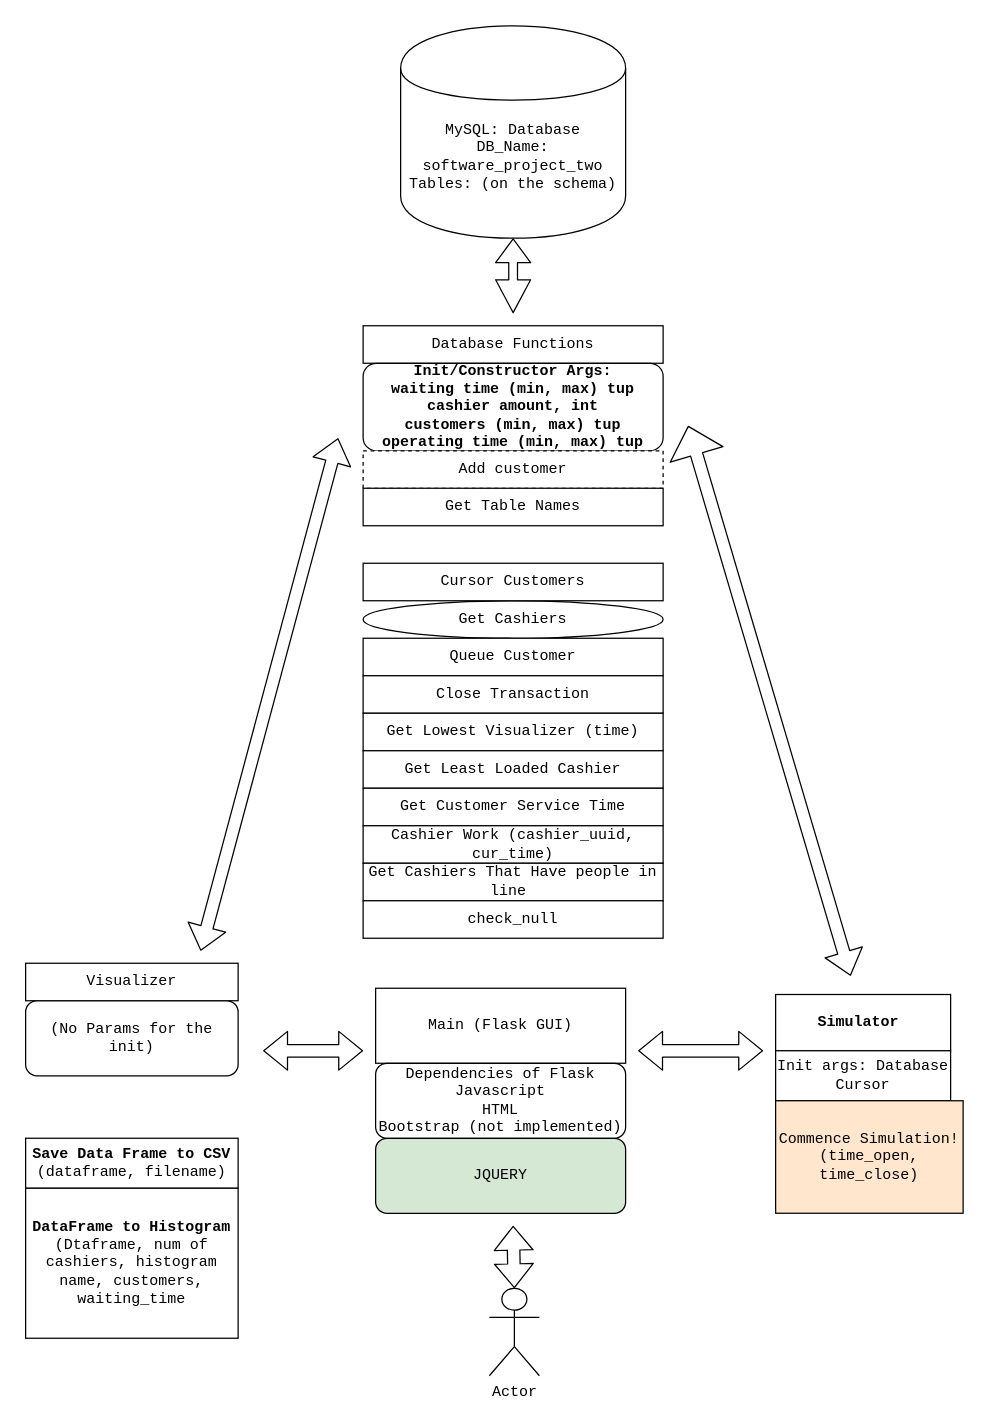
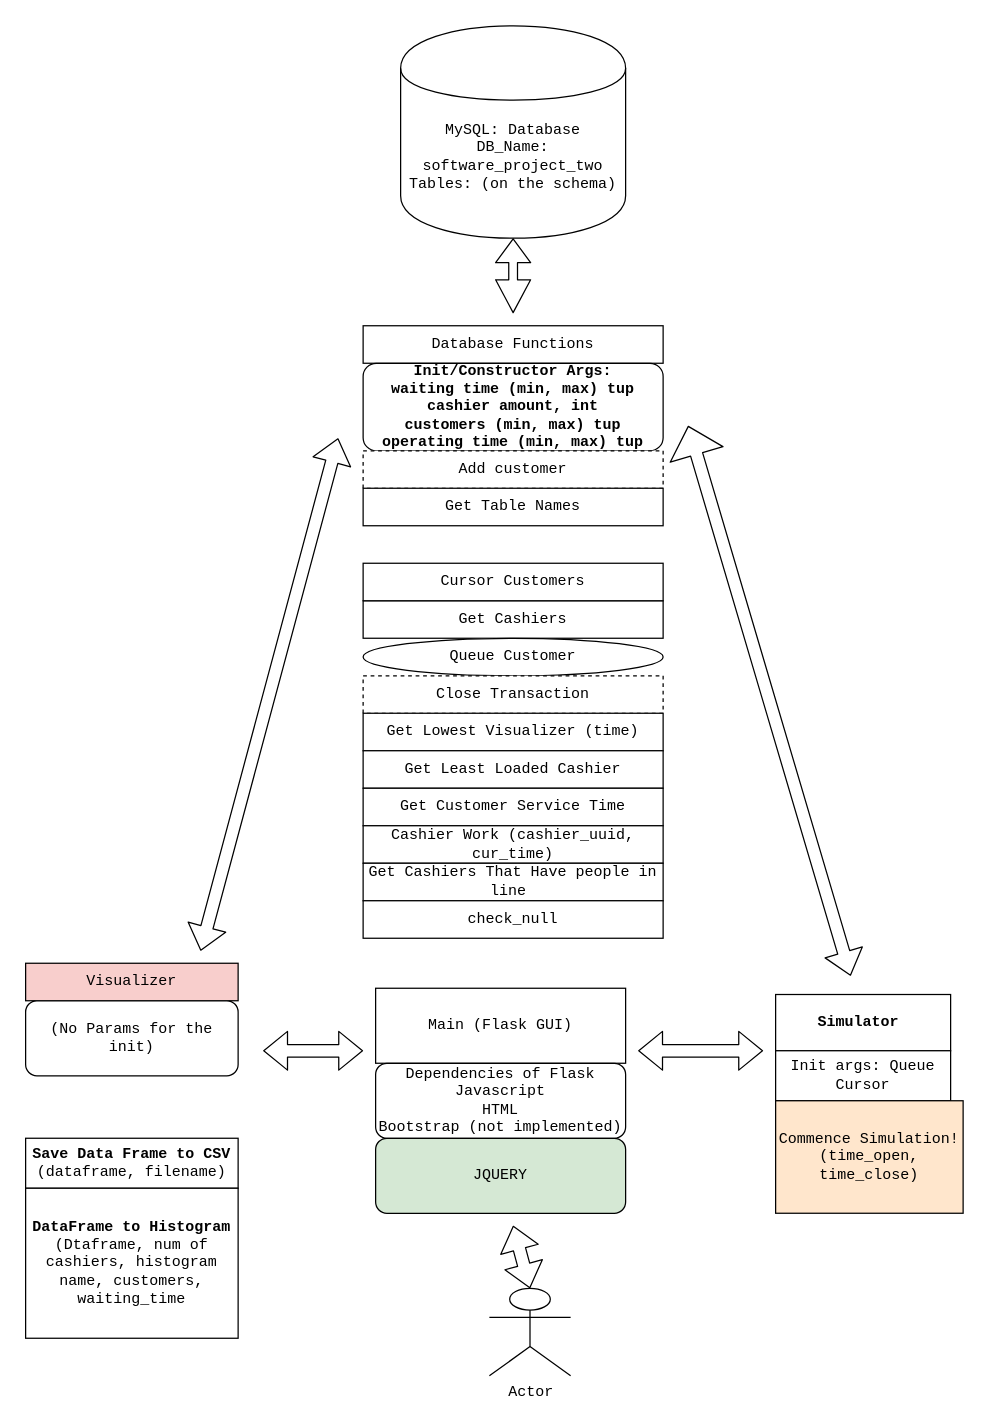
  <mxCell id="0" />
  <mxCell id="1" parent="0" />
  <mxCell id="2" value="Database Functions" style="rounded=0;whiteSpace=wrap;html=1;fontFamily=Courier New;" vertex="1" parent="1"><mxGeometry x="290" y="260" width="240" height="30" as="geometry" /></mxCell>
  <mxCell id="3" value="&lt;b&gt;Init/Constructor Args: &lt;br&gt;waiting time (min, max) tup&lt;br&gt;cashier amount, int&lt;br&gt;customers (min, max) tup&lt;br&gt;operating time (min, max) tup&lt;br&gt;&lt;/b&gt;" style="rounded=1;whiteSpace=wrap;html=1;fontFamily=Courier New;" vertex="1" parent="1"><mxGeometry x="290" y="290" width="240" height="70" as="geometry" /></mxCell>
  <mxCell id="4" value="Add customer" style="rounded=0;whiteSpace=wrap;html=1;fontFamily=Courier New;dashed=1;" vertex="1" parent="1"><mxGeometry x="290" y="360" width="240" height="30" as="geometry" /></mxCell>
  <mxCell id="5" value="Get Table Names" style="rounded=0;whiteSpace=wrap;html=1;fontFamily=Courier New;" vertex="1" parent="1"><mxGeometry x="290" y="390" width="240" height="30" as="geometry" /></mxCell>
- <mxCell id="6" value="Get Cashiers" style="ellipse;whiteSpace=wrap;html=1;fontFamily=Courier New;" vertex="1" parent="1"><mxGeometry x="290" y="480" width="240" height="30" as="geometry" /></mxCell>
+ <mxCell id="6" value="Get Cashiers" style="rounded=0;whiteSpace=wrap;html=1;fontFamily=Courier New;" vertex="1" parent="1"><mxGeometry x="290" y="480" width="240" height="30" as="geometry" /></mxCell>
  <mxCell id="7" value="Cursor Customers" style="rounded=0;whiteSpace=wrap;html=1;fontFamily=Courier New;" vertex="1" parent="1"><mxGeometry x="290" y="450" width="240" height="30" as="geometry" /></mxCell>
- <mxCell id="8" value="Queue Customer" style="rounded=0;whiteSpace=wrap;html=1;fontFamily=Courier New;" vertex="1" parent="1"><mxGeometry x="290" y="510" width="240" height="30" as="geometry" /></mxCell>
- <mxCell id="9" value="Close Transaction" style="rounded=0;whiteSpace=wrap;html=1;fontFamily=Courier New;" vertex="1" parent="1"><mxGeometry x="290" y="540" width="240" height="30" as="geometry" /></mxCell>
+ <mxCell id="8" value="Queue Customer" style="ellipse;whiteSpace=wrap;html=1;fontFamily=Courier New;" vertex="1" parent="1"><mxGeometry x="290" y="510" width="240" height="30" as="geometry" /></mxCell>
+ <mxCell id="9" value="Close Transaction" style="rounded=0;whiteSpace=wrap;html=1;fontFamily=Courier New;dashed=1;" vertex="1" parent="1"><mxGeometry x="290" y="540" width="240" height="30" as="geometry" /></mxCell>
  <mxCell id="10" value="Get Lowest Visualizer (time)" style="rounded=0;whiteSpace=wrap;html=1;fontFamily=Courier New;" vertex="1" parent="1"><mxGeometry x="290" y="570" width="240" height="30" as="geometry" /></mxCell>
  <mxCell id="11" value="Text" style="text;html=1;align=center;verticalAlign=middle;resizable=0;points=[];;autosize=1;fontFamily=Courier New;" vertex="1" parent="1"><mxGeometry x="351" y="610" width="40" height="20" as="geometry" /></mxCell>
  <mxCell id="12" value="Get Least Loaded Cashier" style="rounded=0;whiteSpace=wrap;html=1;fontFamily=Courier New;" vertex="1" parent="1"><mxGeometry x="290" y="600" width="240" height="30" as="geometry" /></mxCell>
  <mxCell id="13" value="Get Customer Service Time" style="rounded=0;whiteSpace=wrap;html=1;fontFamily=Courier New;" vertex="1" parent="1"><mxGeometry x="290" y="630" width="240" height="30" as="geometry" /></mxCell>
  <mxCell id="14" value="&lt;span style=&quot;color: rgba(0 , 0 , 0 , 0) ; font-family: monospace ; font-size: 0px&quot;&gt;%3CmxGraphModel%3E%3Croot%3E%3CmxCell%20id%3D%220%22%2F%3E%3CmxCell%20id%3D%221%22%20parent%3D%220%22%2F%3E%3CmxCell%20id%3D%222%22%20value%3D%22%22%20style%3D%22rounded%3D0%3BwhiteSpace%3Dwrap%3Bhtml%3D1%3BfontFamily%3DCourier%20New%3B%22%20vertex%3D%221%22%20parent%3D%221%22%3E%3CmxGeometry%20x%3D%2240%22%20y%3D%22220%22%20width%3D%22240%22%20height%3D%2230%22%20as%3D%22geometry%22%2F%3E%3C%2FmxCell%3E%3C%2Froot%3E%3C%2FmxGraphModel%3E&lt;/span&gt;" style="text;html=1;align=center;verticalAlign=middle;resizable=0;points=[];;autosize=1;fontFamily=Courier New;" vertex="1" parent="1"><mxGeometry x="341" y="670" width="20" height="20" as="geometry" /></mxCell>
  <mxCell id="15" value="Cashier Work (cashier_uuid, cur_time)" style="rounded=0;whiteSpace=wrap;html=1;fontFamily=Courier New;" vertex="1" parent="1"><mxGeometry x="290" y="660" width="240" height="30" as="geometry" /></mxCell>
  <mxCell id="16" value="Get Cashiers That Have people in line&amp;nbsp;" style="rounded=0;whiteSpace=wrap;html=1;fontFamily=Courier New;" vertex="1" parent="1"><mxGeometry x="290" y="690" width="240" height="30" as="geometry" /></mxCell>
  <mxCell id="17" value="check_null" style="rounded=0;whiteSpace=wrap;html=1;fontFamily=Courier New;" vertex="1" parent="1"><mxGeometry x="290" y="720" width="240" height="30" as="geometry" /></mxCell>
  <mxCell id="18" value="MySQL: Database&lt;br&gt;DB_Name: software_project_two&lt;br&gt;Tables: (on the schema)" style="shape=cylinder;whiteSpace=wrap;html=1;boundedLbl=1;backgroundOutline=1;fontFamily=Courier New;" vertex="1" parent="1"><mxGeometry x="320" width="180" height="170" as="geometry" y="20" /></mxCell>
  <mxCell id="19" value="" style="shape=flexArrow;endArrow=classic;startArrow=classic;html=1;fontFamily=Courier New;width=7;startSize=8.43;" edge="1" parent="1" target="18"><mxGeometry width="50" height="50" relative="1" as="geometry"><mxPoint x="410" y="250" as="sourcePoint" /><mxPoint x="430" y="200" as="targetPoint" /></mxGeometry></mxCell>
- <mxCell id="20" value="Visualizer" style="rounded=0;whiteSpace=wrap;html=1;fontFamily=Courier New;" vertex="1" parent="1"><mxGeometry x="20" y="770" width="170" height="30" as="geometry" /></mxCell>
+ <mxCell id="20" value="Visualizer" style="rounded=0;whiteSpace=wrap;html=1;fontFamily=Courier New;fillColor=#f8cecc;" vertex="1" parent="1"><mxGeometry x="20" y="770" width="170" height="30" as="geometry" /></mxCell>
  <mxCell id="21" value="Text" style="text;html=1;strokeColor=none;fillColor=none;align=center;verticalAlign=middle;whiteSpace=wrap;rounded=0;fontFamily=Courier New;" vertex="1" parent="1"><mxGeometry x="20" y="820" width="40" height="20" as="geometry" /></mxCell>
  <mxCell id="22" value="(No Params for the init)" style="rounded=1;whiteSpace=wrap;html=1;fontFamily=Courier New;" vertex="1" parent="1"><mxGeometry x="20" y="800" width="170" height="60" as="geometry" /></mxCell>
  <mxCell id="23" value="&lt;b&gt;Save Data Frame to CSV&lt;/b&gt;&lt;br&gt;(dataframe, filename)" style="rounded=0;whiteSpace=wrap;html=1;fontFamily=Courier New;" vertex="1" parent="1"><mxGeometry x="20" y="910" width="170" height="40" as="geometry" /></mxCell>
  <mxCell id="24" value="&lt;b&gt;DataFrame to Histogram&lt;/b&gt;&lt;br&gt;(Dtaframe, num of cashiers, histogram name, customers, waiting_time" style="rounded=0;whiteSpace=wrap;html=1;fontFamily=Courier New;" vertex="1" parent="1"><mxGeometry x="20" y="950" width="170" height="120" as="geometry" /></mxCell>
  <mxCell id="25" value="" style="shape=flexArrow;endArrow=classic;startArrow=classic;html=1;fontFamily=Courier New;" edge="1" parent="1"><mxGeometry width="50" height="50" relative="1" as="geometry"><mxPoint x="160" y="760" as="sourcePoint" /><mxPoint x="270" y="350" as="targetPoint" /></mxGeometry></mxCell>
  <mxCell id="26" value="Main (Flask GUI)" style="rounded=0;whiteSpace=wrap;html=1;fontFamily=Courier New;" vertex="1" parent="1"><mxGeometry x="300" y="790" width="200" height="60" as="geometry" /></mxCell>
  <mxCell id="27" value="Dependencies of Flask&lt;br&gt;Javascript&lt;br&gt;HTML&lt;br&gt;Bootstrap (not implemented)" style="rounded=1;whiteSpace=wrap;html=1;fontFamily=Courier New;" vertex="1" parent="1"><mxGeometry x="300" y="850" width="200" height="60" as="geometry" /></mxCell>
  <mxCell id="28" value="JQUERY" style="rounded=1;whiteSpace=wrap;html=1;fontFamily=Courier New;fillColor=#d5e8d4;" vertex="1" parent="1"><mxGeometry x="300" y="910" width="200" height="60" as="geometry" /></mxCell>
  <mxCell id="29" value="" style="shape=flexArrow;endArrow=classic;startArrow=classic;html=1;fontFamily=Courier New;" edge="1" parent="1"><mxGeometry width="50" height="50" relative="1" as="geometry"><mxPoint x="210" y="840" as="sourcePoint" /><mxPoint x="290" y="840" as="targetPoint" /></mxGeometry></mxCell>
  <mxCell id="30" value="&lt;b&gt;Simulator&amp;nbsp;&lt;/b&gt;" style="rounded=0;whiteSpace=wrap;html=1;fontFamily=Courier New;" vertex="1" parent="1"><mxGeometry x="620" y="795" width="140" height="45" as="geometry" /></mxCell>
- <mxCell id="31" value="Init args: Database Cursor" style="rounded=0;whiteSpace=wrap;html=1;fontFamily=Courier New;" vertex="1" parent="1"><mxGeometry x="620" y="840" width="140" height="40" as="geometry" /></mxCell>
+ <mxCell id="31" value="Init args: Queue Cursor" style="rounded=0;whiteSpace=wrap;html=1;fontFamily=Courier New;" vertex="1" parent="1"><mxGeometry x="620" y="840" width="140" height="40" as="geometry" /></mxCell>
  <mxCell id="32" value="Commence Simulation!&lt;br&gt;(time_open, time_close)" style="rounded=0;whiteSpace=wrap;html=1;fontFamily=Courier New;fillColor=#ffe6cc;" vertex="1" parent="1"><mxGeometry x="620" y="880" width="150" height="90" as="geometry" /></mxCell>
  <mxCell id="33" value="" style="shape=flexArrow;endArrow=classic;startArrow=classic;html=1;fontFamily=Courier New;" edge="1" parent="1"><mxGeometry width="50" height="50" relative="1" as="geometry"><mxPoint x="510" y="840" as="sourcePoint" /><mxPoint x="610" y="840" as="targetPoint" /></mxGeometry></mxCell>
  <mxCell id="34" value="" style="shape=flexArrow;endArrow=classic;startArrow=classic;html=1;fontFamily=Courier New;endWidth=33;endSize=7.47;" edge="1" parent="1"><mxGeometry width="50" height="50" relative="1" as="geometry"><mxPoint x="680" y="780" as="sourcePoint" /><mxPoint x="550" y="340" as="targetPoint" /></mxGeometry></mxCell>
- <mxCell id="35" value="Actor" style="shape=umlActor;verticalLabelPosition=bottom;labelBackgroundColor=#ffffff;verticalAlign=top;html=1;outlineConnect=0;fontFamily=Courier New;" vertex="1" parent="1"><mxGeometry x="391" y="1030" width="40" height="70" as="geometry" /></mxCell>
+ <mxCell id="35" value="Actor" style="shape=umlActor;verticalLabelPosition=bottom;labelBackgroundColor=#ffffff;verticalAlign=top;html=1;outlineConnect=0;fontFamily=Courier New;" vertex="1" parent="1"><mxGeometry x="391" y="1030" width="65" height="70" as="geometry" /></mxCell>
  <mxCell id="36" value="" style="shape=flexArrow;endArrow=classic;startArrow=classic;html=1;fontFamily=Courier New;exitX=0.5;exitY=0;exitDx=0;exitDy=0;exitPerimeter=0;" edge="1" parent="1" source="35"><mxGeometry width="50" height="50" relative="1" as="geometry"><mxPoint x="410" y="1020" as="sourcePoint" /><mxPoint x="410" y="980" as="targetPoint" /></mxGeometry></mxCell>
